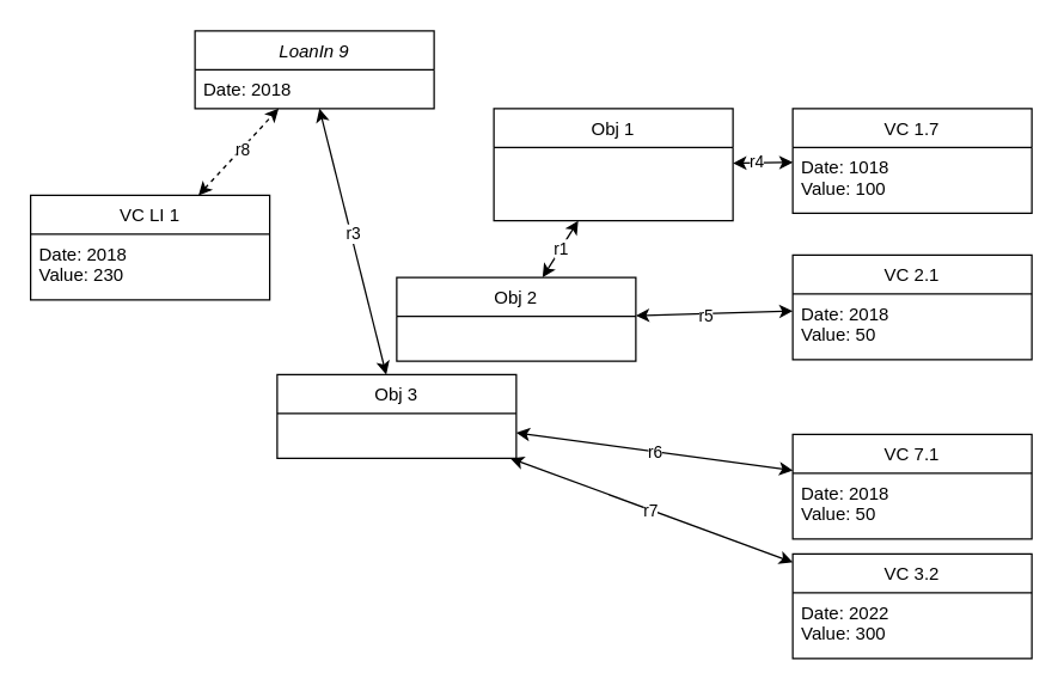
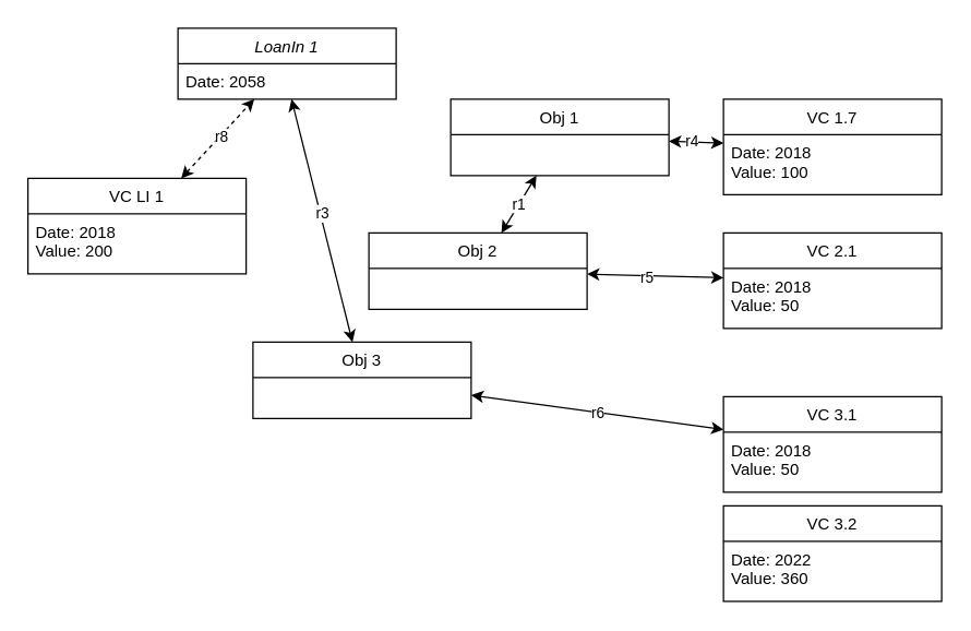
  <mxCell id="0" />
  <mxCell id="1" parent="0" />
- <mxCell id="2" value="LoanIn 9" style="swimlane;fontStyle=2;align=center;verticalAlign=top;childLayout=stackLayout;horizontal=1;startSize=26;horizontalStack=0;resizeParent=1;resizeLast=0;collapsible=1;marginBottom=0;rounded=0;shadow=0;strokeWidth=1;" parent="1" vertex="1"><mxGeometry x="130" y="20" width="160" height="52" as="geometry"><mxRectangle x="230" y="140" width="160" height="26" as="alternateBounds" /></mxGeometry></mxCell>
- <mxCell id="3" value="Date: 2018" style="text;align=left;verticalAlign=top;spacingLeft=4;spacingRight=4;overflow=hidden;rotatable=0;points=[[0,0.5],[1,0.5]];portConstraint=eastwest;" parent="2" vertex="1"><mxGeometry y="26" width="160" height="26" as="geometry" /></mxCell>
+ <mxCell id="2" value="LoanIn 1" style="swimlane;fontStyle=2;align=center;verticalAlign=top;childLayout=stackLayout;horizontal=1;startSize=26;horizontalStack=0;resizeParent=1;resizeLast=0;collapsible=1;marginBottom=0;rounded=0;shadow=0;strokeWidth=1;" parent="1" vertex="1"><mxGeometry x="130" y="20" width="160" height="52" as="geometry"><mxRectangle x="230" y="140" width="160" height="26" as="alternateBounds" /></mxGeometry></mxCell>
+ <mxCell id="3" value="Date: 2058" style="text;align=left;verticalAlign=top;spacingLeft=4;spacingRight=4;overflow=hidden;rotatable=0;points=[[0,0.5],[1,0.5]];portConstraint=eastwest;" parent="2" vertex="1"><mxGeometry y="26" width="160" height="26" as="geometry" /></mxCell>
  <mxCell id="4" value="VC 1.7" style="swimlane;fontStyle=0;align=center;verticalAlign=top;childLayout=stackLayout;horizontal=1;startSize=26;horizontalStack=0;resizeParent=1;resizeLast=0;collapsible=1;marginBottom=0;rounded=0;shadow=0;strokeWidth=1;" parent="1" vertex="1"><mxGeometry x="530" y="72" width="160" height="70" as="geometry"><mxRectangle x="340" y="380" width="170" height="26" as="alternateBounds" /></mxGeometry></mxCell>
- <mxCell id="5" value="Date: 1018&#10;Value: 100&#10;" style="text;align=left;verticalAlign=top;spacingLeft=4;spacingRight=4;overflow=hidden;rotatable=0;points=[[0,0.5],[1,0.5]];portConstraint=eastwest;" parent="4" vertex="1"><mxGeometry y="26" width="160" height="44" as="geometry" /></mxCell>
- <mxCell id="6" value="Obj 1" style="swimlane;fontStyle=0;align=center;verticalAlign=top;childLayout=stackLayout;horizontal=1;startSize=26;horizontalStack=0;resizeParent=1;resizeLast=0;collapsible=1;marginBottom=0;rounded=0;shadow=0;strokeWidth=1;" parent="1" vertex="1"><mxGeometry x="330" y="72" width="160" height="75" as="geometry"><mxRectangle x="550" y="140" width="160" height="26" as="alternateBounds" /></mxGeometry></mxCell>
- <mxCell id="7" value="Obj 2" style="swimlane;fontStyle=0;align=center;verticalAlign=top;childLayout=stackLayout;horizontal=1;startSize=26;horizontalStack=0;resizeParent=1;resizeLast=0;collapsible=1;marginBottom=0;rounded=0;shadow=0;strokeWidth=1;" vertex="1" parent="1"><mxGeometry x="265" y="185" width="160" height="56" as="geometry"><mxRectangle x="550" y="140" width="160" height="26" as="alternateBounds" /></mxGeometry></mxCell>
+ <mxCell id="5" value="Date: 2018&#10;Value: 100&#10;" style="text;align=left;verticalAlign=top;spacingLeft=4;spacingRight=4;overflow=hidden;rotatable=0;points=[[0,0.5],[1,0.5]];portConstraint=eastwest;" parent="4" vertex="1"><mxGeometry y="26" width="160" height="44" as="geometry" /></mxCell>
+ <mxCell id="6" value="Obj 1" style="swimlane;fontStyle=0;align=center;verticalAlign=top;childLayout=stackLayout;horizontal=1;startSize=26;horizontalStack=0;resizeParent=1;resizeLast=0;collapsible=1;marginBottom=0;rounded=0;shadow=0;strokeWidth=1;" parent="1" vertex="1"><mxGeometry x="330" y="72" width="160" height="56" as="geometry"><mxRectangle x="550" y="140" width="160" height="26" as="alternateBounds" /></mxGeometry></mxCell>
+ <mxCell id="7" value="Obj 2" style="swimlane;fontStyle=0;align=center;verticalAlign=top;childLayout=stackLayout;horizontal=1;startSize=26;horizontalStack=0;resizeParent=1;resizeLast=0;collapsible=1;marginBottom=0;rounded=0;shadow=0;strokeWidth=1;" vertex="1" parent="1"><mxGeometry x="270" y="170" width="160" height="56" as="geometry"><mxRectangle x="550" y="140" width="160" height="26" as="alternateBounds" /></mxGeometry></mxCell>
  <mxCell id="8" value="Obj 3" style="swimlane;fontStyle=0;align=center;verticalAlign=top;childLayout=stackLayout;horizontal=1;startSize=26;horizontalStack=0;resizeParent=1;resizeLast=0;collapsible=1;marginBottom=0;rounded=0;shadow=0;strokeWidth=1;" vertex="1" parent="1"><mxGeometry x="185" y="250" width="160" height="56" as="geometry"><mxRectangle x="550" y="140" width="160" height="26" as="alternateBounds" /></mxGeometry></mxCell>
  <mxCell id="9" value="VC 2.1" style="swimlane;fontStyle=0;align=center;verticalAlign=top;childLayout=stackLayout;horizontal=1;startSize=26;horizontalStack=0;resizeParent=1;resizeLast=0;collapsible=1;marginBottom=0;rounded=0;shadow=0;strokeWidth=1;" vertex="1" parent="1"><mxGeometry x="530" y="170" width="160" height="70" as="geometry"><mxRectangle x="340" y="380" width="170" height="26" as="alternateBounds" /></mxGeometry></mxCell>
  <mxCell id="10" value="Date: 2018&#10;Value: 50&#10;" style="text;align=left;verticalAlign=top;spacingLeft=4;spacingRight=4;overflow=hidden;rotatable=0;points=[[0,0.5],[1,0.5]];portConstraint=eastwest;" vertex="1" parent="9"><mxGeometry y="26" width="160" height="44" as="geometry" /></mxCell>
- <mxCell id="11" value="VC 7.1" style="swimlane;fontStyle=0;align=center;verticalAlign=top;childLayout=stackLayout;horizontal=1;startSize=26;horizontalStack=0;resizeParent=1;resizeLast=0;collapsible=1;marginBottom=0;rounded=0;shadow=0;strokeWidth=1;" vertex="1" parent="1"><mxGeometry x="530" y="290" width="160" height="70" as="geometry"><mxRectangle x="340" y="380" width="170" height="26" as="alternateBounds" /></mxGeometry></mxCell>
+ <mxCell id="11" value="VC 3.1" style="swimlane;fontStyle=0;align=center;verticalAlign=top;childLayout=stackLayout;horizontal=1;startSize=26;horizontalStack=0;resizeParent=1;resizeLast=0;collapsible=1;marginBottom=0;rounded=0;shadow=0;strokeWidth=1;" vertex="1" parent="1"><mxGeometry x="530" y="290" width="160" height="70" as="geometry"><mxRectangle x="340" y="380" width="170" height="26" as="alternateBounds" /></mxGeometry></mxCell>
  <mxCell id="12" value="Date: 2018&#10;Value: 50&#10;" style="text;align=left;verticalAlign=top;spacingLeft=4;spacingRight=4;overflow=hidden;rotatable=0;points=[[0,0.5],[1,0.5]];portConstraint=eastwest;" vertex="1" parent="11"><mxGeometry y="26" width="160" height="44" as="geometry" /></mxCell>
  <mxCell id="13" value="VC 3.2" style="swimlane;fontStyle=0;align=center;verticalAlign=top;childLayout=stackLayout;horizontal=1;startSize=26;horizontalStack=0;resizeParent=1;resizeLast=0;collapsible=1;marginBottom=0;rounded=0;shadow=0;strokeWidth=1;" vertex="1" parent="1"><mxGeometry x="530" y="370" width="160" height="70" as="geometry"><mxRectangle x="340" y="380" width="170" height="26" as="alternateBounds" /></mxGeometry></mxCell>
- <mxCell id="14" value="Date: 2022&#10;Value: 300&#10;" style="text;align=left;verticalAlign=top;spacingLeft=4;spacingRight=4;overflow=hidden;rotatable=0;points=[[0,0.5],[1,0.5]];portConstraint=eastwest;" vertex="1" parent="13"><mxGeometry y="26" width="160" height="44" as="geometry" /></mxCell>
+ <mxCell id="14" value="Date: 2022&#10;Value: 360&#10;" style="text;align=left;verticalAlign=top;spacingLeft=4;spacingRight=4;overflow=hidden;rotatable=0;points=[[0,0.5],[1,0.5]];portConstraint=eastwest;" vertex="1" parent="13"><mxGeometry y="26" width="160" height="44" as="geometry" /></mxCell>
  <mxCell id="15" value="r1" style="endArrow=classic;startArrow=classic;html=1;rounded=0;" edge="1" parent="1" source="6" target="7"><mxGeometry width="50" height="50" relative="1" as="geometry"><mxPoint x="380" y="380" as="sourcePoint" /><mxPoint x="430" y="330" as="targetPoint" /></mxGeometry></mxCell>
  <mxCell id="16" value="" style="endArrow=classic;startArrow=classic;html=1;rounded=0;" edge="1" parent="1" source="8" target="3"><mxGeometry width="50" height="50" relative="1" as="geometry"><mxPoint x="300" y="218" as="sourcePoint" /><mxPoint x="409.53" y="82" as="targetPoint" /></mxGeometry></mxCell>
  <mxCell id="17" value="r3" style="edgeLabel;html=1;align=center;verticalAlign=middle;resizable=0;points=[];" vertex="1" connectable="0" parent="16"><mxGeometry x="0.053" y="-1" relative="1" as="geometry"><mxPoint as="offset" /></mxGeometry></mxCell>
  <mxCell id="18" value="" style="endArrow=classic;startArrow=classic;html=1;rounded=0;" edge="1" parent="1" source="4" target="6"><mxGeometry width="50" height="50" relative="1" as="geometry"><mxPoint x="340" y="88.4" as="sourcePoint" /><mxPoint x="300" y="77.6" as="targetPoint" /></mxGeometry></mxCell>
  <mxCell id="19" value="r4" style="edgeLabel;html=1;align=center;verticalAlign=middle;resizable=0;points=[];" vertex="1" connectable="0" parent="18"><mxGeometry x="0.202" y="-1" relative="1" as="geometry"><mxPoint as="offset" /></mxGeometry></mxCell>
  <mxCell id="20" value="" style="endArrow=classic;startArrow=classic;html=1;rounded=0;" edge="1" parent="1" source="9" target="7"><mxGeometry width="50" height="50" relative="1" as="geometry"><mxPoint x="540" y="114.2" as="sourcePoint" /><mxPoint x="500" y="112.8" as="targetPoint" /></mxGeometry></mxCell>
  <mxCell id="21" value="r5" style="edgeLabel;html=1;align=center;verticalAlign=middle;resizable=0;points=[];" vertex="1" connectable="0" parent="20"><mxGeometry x="0.12" y="1" relative="1" as="geometry"><mxPoint as="offset" /></mxGeometry></mxCell>
  <mxCell id="22" value="r6" style="endArrow=classic;startArrow=classic;html=1;rounded=0;" edge="1" parent="1" source="11" target="8"><mxGeometry width="50" height="50" relative="1" as="geometry"><mxPoint x="540" y="212.846" as="sourcePoint" /><mxPoint x="440" y="210.154" as="targetPoint" /></mxGeometry></mxCell>
- <mxCell id="23" value="r7" style="endArrow=classic;startArrow=classic;html=1;rounded=0;" edge="1" parent="1" source="13" target="8"><mxGeometry width="50" height="50" relative="1" as="geometry"><mxPoint x="540" y="333.303" as="sourcePoint" /><mxPoint x="370" y="329.697" as="targetPoint" /></mxGeometry></mxCell>
  <mxCell id="24" value="VC LI 1" style="swimlane;fontStyle=0;align=center;verticalAlign=top;childLayout=stackLayout;horizontal=1;startSize=26;horizontalStack=0;resizeParent=1;resizeLast=0;collapsible=1;marginBottom=0;rounded=0;shadow=0;strokeWidth=1;" vertex="1" parent="1"><mxGeometry x="20" y="130" width="160" height="70" as="geometry"><mxRectangle x="340" y="380" width="170" height="26" as="alternateBounds" /></mxGeometry></mxCell>
- <mxCell id="25" value="Date: 2018&#10;Value: 230&#10;" style="text;align=left;verticalAlign=top;spacingLeft=4;spacingRight=4;overflow=hidden;rotatable=0;points=[[0,0.5],[1,0.5]];portConstraint=eastwest;" vertex="1" parent="24"><mxGeometry y="26" width="160" height="44" as="geometry" /></mxCell>
+ <mxCell id="25" value="Date: 2018&#10;Value: 200&#10;" style="text;align=left;verticalAlign=top;spacingLeft=4;spacingRight=4;overflow=hidden;rotatable=0;points=[[0,0.5],[1,0.5]];portConstraint=eastwest;" vertex="1" parent="24"><mxGeometry y="26" width="160" height="44" as="geometry" /></mxCell>
  <mxCell id="26" value="" style="endArrow=classic;startArrow=classic;html=1;rounded=0;dashed=1;" edge="1" parent="1" source="24" target="2"><mxGeometry width="50" height="50" relative="1" as="geometry"><mxPoint x="282.432" y="300" as="sourcePoint" /><mxPoint x="223.514" y="82" as="targetPoint" /></mxGeometry></mxCell>
  <mxCell id="27" value="r8" style="edgeLabel;html=1;align=center;verticalAlign=middle;resizable=0;points=[];" vertex="1" connectable="0" parent="26"><mxGeometry x="0.053" y="-1" relative="1" as="geometry"><mxPoint as="offset" /></mxGeometry></mxCell>
